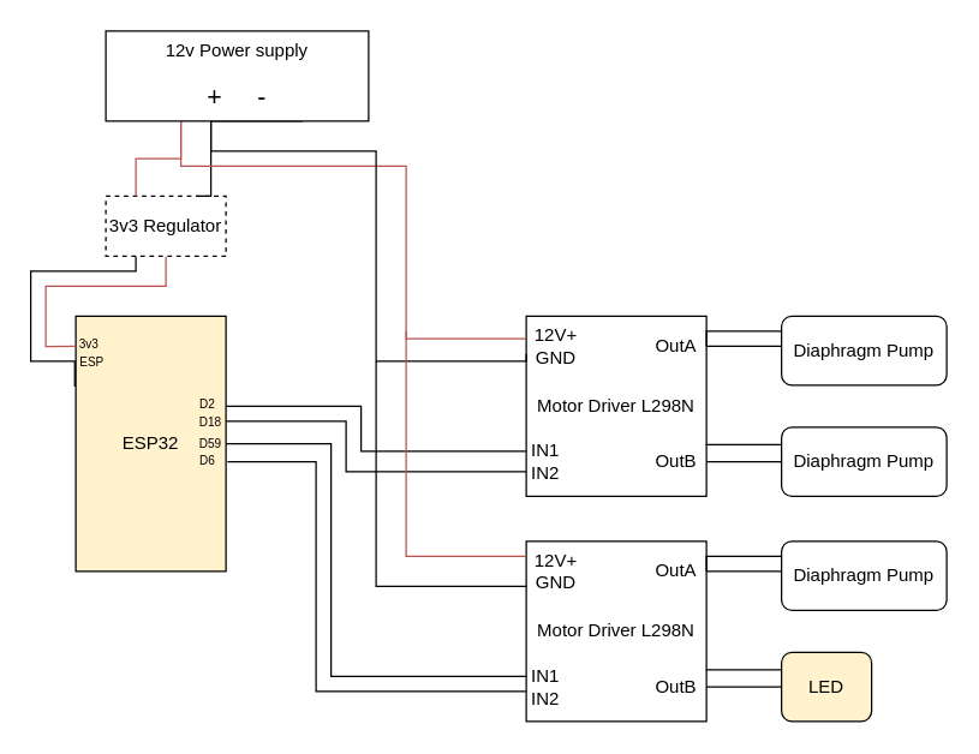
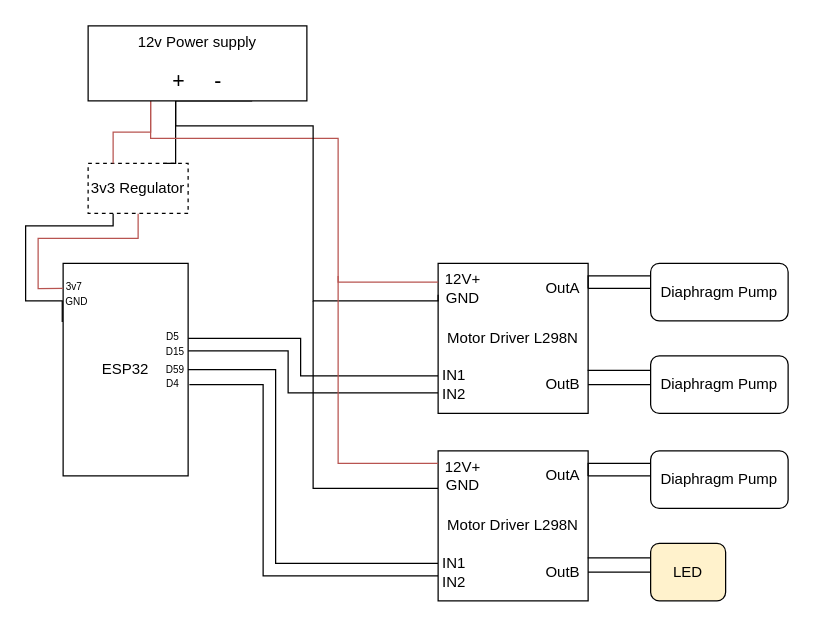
  <mxCell id="0" />
  <mxCell id="1" parent="0" />
  <mxCell id="2" style="edgeStyle=orthogonalEdgeStyle;rounded=0;orthogonalLoop=1;jettySize=auto;html=1;entryX=0;entryY=0.75;entryDx=0;entryDy=0;endArrow=none;endFill=0;" edge="1" parent="1" source="4" target="5"><mxGeometry relative="1" as="geometry"><Array as="points"><mxPoint x="240" y="270" /><mxPoint x="240" y="300" /></Array></mxGeometry></mxCell>
  <mxCell id="3" style="edgeStyle=orthogonalEdgeStyle;rounded=0;orthogonalLoop=1;jettySize=auto;html=1;entryX=0.003;entryY=0.863;entryDx=0;entryDy=0;entryPerimeter=0;endArrow=none;endFill=0;" edge="1" parent="1" source="4" target="5"><mxGeometry relative="1" as="geometry"><Array as="points"><mxPoint x="230" y="280" /><mxPoint x="230" y="314" /></Array></mxGeometry></mxCell>
- <mxCell id="4" value="ESP32" style="rounded=0;whiteSpace=wrap;html=1;fillColor=#fff2cc;" vertex="1" parent="1"><mxGeometry x="50" y="210" width="100" height="170" as="geometry" /></mxCell>
+ <mxCell id="4" value="ESP32" style="rounded=0;whiteSpace=wrap;html=1;" vertex="1" parent="1"><mxGeometry x="50" y="210" width="100" height="170" as="geometry" /></mxCell>
  <mxCell id="5" value="Motor Driver L298N" style="whiteSpace=wrap;html=1;aspect=fixed;" vertex="1" parent="1"><mxGeometry x="350" y="210" width="120" height="120" as="geometry" /></mxCell>
  <mxCell id="6" style="edgeStyle=orthogonalEdgeStyle;rounded=0;orthogonalLoop=1;jettySize=auto;html=1;entryX=0;entryY=0.118;entryDx=0;entryDy=0;entryPerimeter=0;endArrow=none;endFill=0;fillColor=#f8cecc;strokeColor=#b85450;" edge="1" parent="1" source="8" target="4"><mxGeometry relative="1" as="geometry" /></mxCell>
  <mxCell id="7" style="edgeStyle=orthogonalEdgeStyle;rounded=0;orthogonalLoop=1;jettySize=auto;html=1;exitX=0.25;exitY=1;exitDx=0;exitDy=0;entryX=-0.007;entryY=0.276;entryDx=0;entryDy=0;entryPerimeter=0;endArrow=none;endFill=0;" edge="1" parent="1" source="8" target="4"><mxGeometry relative="1" as="geometry"><Array as="points"><mxPoint x="90" y="180" /><mxPoint x="20" y="180" /><mxPoint x="20" y="240" /><mxPoint x="49" y="240" /></Array></mxGeometry></mxCell>
  <mxCell id="8" value="3v3 Regulator" style="rounded=0;whiteSpace=wrap;html=1;dashed=1;" vertex="1" parent="1"><mxGeometry x="70" y="130" width="80" height="40" as="geometry" /></mxCell>
  <mxCell id="9" style="edgeStyle=orthogonalEdgeStyle;rounded=0;orthogonalLoop=1;jettySize=auto;html=1;entryX=0.25;entryY=0;entryDx=0;entryDy=0;endArrow=none;endFill=0;fillColor=#f8cecc;strokeColor=#b85450;" edge="1" parent="1" source="13" target="8"><mxGeometry relative="1" as="geometry"><Array as="points"><mxPoint x="120" y="105" /><mxPoint x="90" y="105" /></Array></mxGeometry></mxCell>
  <mxCell id="10" style="edgeStyle=orthogonalEdgeStyle;rounded=0;orthogonalLoop=1;jettySize=auto;html=1;entryX=0.75;entryY=0;entryDx=0;entryDy=0;endArrow=none;endFill=0;" edge="1" parent="1" source="13" target="8"><mxGeometry relative="1" as="geometry"><Array as="points"><mxPoint x="140" y="130" /></Array></mxGeometry></mxCell>
  <mxCell id="11" style="edgeStyle=orthogonalEdgeStyle;rounded=0;orthogonalLoop=1;jettySize=auto;html=1;entryX=0;entryY=0.25;entryDx=0;entryDy=0;endArrow=none;endFill=0;fillColor=#f8cecc;strokeColor=#b85450;" edge="1" parent="1" source="13" target="14"><mxGeometry relative="1" as="geometry"><Array as="points"><mxPoint x="120" y="110" /><mxPoint x="270" y="110" /><mxPoint x="270" y="225" /></Array></mxGeometry></mxCell>
  <mxCell id="12" style="edgeStyle=orthogonalEdgeStyle;rounded=0;orthogonalLoop=1;jettySize=auto;html=1;exitX=0.75;exitY=1;exitDx=0;exitDy=0;entryX=0;entryY=0.75;entryDx=0;entryDy=0;endArrow=none;endFill=0;" edge="1" parent="1" source="13" target="14"><mxGeometry relative="1" as="geometry"><Array as="points"><mxPoint x="140" y="80" /><mxPoint x="140" y="100" /><mxPoint x="250" y="100" /><mxPoint x="250" y="240" /><mxPoint x="350" y="240" /></Array></mxGeometry></mxCell>
  <mxCell id="13" value="12v Power supply&lt;br&gt;&lt;br&gt;&lt;font style=&quot;font-size: 17px&quot;&gt;+&amp;nbsp; &amp;nbsp; &amp;nbsp;-&lt;/font&gt;&lt;br&gt;" style="rounded=0;whiteSpace=wrap;html=1;" vertex="1" parent="1"><mxGeometry x="70" y="20" width="175" height="60" as="geometry" /></mxCell>
  <mxCell id="14" value="12V+ GND&lt;br&gt;" style="text;html=1;strokeColor=none;fillColor=none;align=center;verticalAlign=middle;whiteSpace=wrap;rounded=0;" vertex="1" parent="1"><mxGeometry x="350" y="220" width="40" height="20" as="geometry" /></mxCell>
  <mxCell id="15" style="edgeStyle=orthogonalEdgeStyle;rounded=0;orthogonalLoop=1;jettySize=auto;html=1;entryX=1;entryY=0.5;entryDx=0;entryDy=0;endArrow=none;endFill=0;" edge="1" parent="1" source="17" target="18"><mxGeometry relative="1" as="geometry"><Array as="points"><mxPoint x="470" y="220" /></Array></mxGeometry></mxCell>
  <mxCell id="16" value="" style="edgeStyle=orthogonalEdgeStyle;rounded=0;orthogonalLoop=1;jettySize=auto;html=1;endArrow=none;endFill=0;" edge="1" parent="1" source="17" target="18"><mxGeometry relative="1" as="geometry"><Array as="points"><mxPoint x="510" y="230" /><mxPoint x="510" y="230" /></Array></mxGeometry></mxCell>
  <mxCell id="17" value="Diaphragm Pump" style="rounded=1;whiteSpace=wrap;html=1;" vertex="1" parent="1"><mxGeometry x="520" y="210" width="110" height="46" as="geometry" /></mxCell>
  <mxCell id="18" value="OutA" style="text;html=1;strokeColor=none;fillColor=none;align=center;verticalAlign=middle;whiteSpace=wrap;rounded=0;" vertex="1" parent="1"><mxGeometry x="430" y="220" width="40" height="20" as="geometry" /></mxCell>
  <mxCell id="19" value="OutB" style="text;html=1;strokeColor=none;fillColor=none;align=center;verticalAlign=middle;whiteSpace=wrap;rounded=0;" vertex="1" parent="1"><mxGeometry x="430" y="297" width="40" height="20" as="geometry" /></mxCell>
  <mxCell id="20" style="edgeStyle=orthogonalEdgeStyle;rounded=0;orthogonalLoop=1;jettySize=auto;html=1;exitX=0;exitY=0.25;exitDx=0;exitDy=0;entryX=0.997;entryY=0.713;entryDx=0;entryDy=0;entryPerimeter=0;endArrow=none;endFill=0;" edge="1" parent="1" source="22" target="5"><mxGeometry relative="1" as="geometry" /></mxCell>
  <mxCell id="21" style="edgeStyle=orthogonalEdgeStyle;rounded=0;orthogonalLoop=1;jettySize=auto;html=1;entryX=1;entryY=0.5;entryDx=0;entryDy=0;endArrow=none;endFill=0;" edge="1" parent="1" source="22" target="19"><mxGeometry relative="1" as="geometry" /></mxCell>
  <mxCell id="22" value="Diaphragm Pump" style="rounded=1;whiteSpace=wrap;html=1;" vertex="1" parent="1"><mxGeometry x="520" y="284" width="110" height="46" as="geometry" /></mxCell>
  <mxCell id="23" value="IN1&lt;br&gt;IN2&lt;br&gt;" style="text;html=1;strokeColor=none;fillColor=none;align=center;verticalAlign=middle;whiteSpace=wrap;rounded=0;" vertex="1" parent="1"><mxGeometry x="343" y="297" width="40" height="20" as="geometry" /></mxCell>
  <mxCell id="24" style="edgeStyle=orthogonalEdgeStyle;rounded=0;orthogonalLoop=1;jettySize=auto;html=1;endArrow=none;endFill=0;" edge="1" parent="1" source="27"><mxGeometry relative="1" as="geometry"><mxPoint x="250" y="240" as="targetPoint" /><Array as="points"><mxPoint x="250" y="390" /></Array></mxGeometry></mxCell>
  <mxCell id="25" style="edgeStyle=orthogonalEdgeStyle;rounded=0;orthogonalLoop=1;jettySize=auto;html=1;entryX=1;entryY=0.5;entryDx=0;entryDy=0;endArrow=none;endFill=0;" edge="1" parent="1" source="27" target="4"><mxGeometry relative="1" as="geometry"><Array as="points"><mxPoint x="220" y="450" /><mxPoint x="220" y="295" /></Array></mxGeometry></mxCell>
  <mxCell id="26" style="edgeStyle=orthogonalEdgeStyle;rounded=0;orthogonalLoop=1;jettySize=auto;html=1;endArrow=none;endFill=0;" edge="1" parent="1" source="27"><mxGeometry relative="1" as="geometry"><mxPoint x="151" y="307" as="targetPoint" /><Array as="points"><mxPoint x="210" y="460" /><mxPoint x="210" y="307" /><mxPoint x="151" y="307" /></Array></mxGeometry></mxCell>
  <mxCell id="27" value="Motor Driver L298N" style="whiteSpace=wrap;html=1;aspect=fixed;" vertex="1" parent="1"><mxGeometry x="350" y="360" width="120" height="120" as="geometry" /></mxCell>
  <mxCell id="28" style="edgeStyle=orthogonalEdgeStyle;rounded=0;orthogonalLoop=1;jettySize=auto;html=1;endArrow=none;endFill=0;fillColor=#f8cecc;strokeColor=#b85450;" edge="1" parent="1" source="29"><mxGeometry relative="1" as="geometry"><mxPoint x="270" y="220" as="targetPoint" /><Array as="points"><mxPoint x="270" y="370" /></Array></mxGeometry></mxCell>
  <mxCell id="29" value="12V+ GND&lt;br&gt;" style="text;html=1;strokeColor=none;fillColor=none;align=center;verticalAlign=middle;whiteSpace=wrap;rounded=0;" vertex="1" parent="1"><mxGeometry x="350" y="370" width="40" height="20" as="geometry" /></mxCell>
  <mxCell id="30" style="edgeStyle=orthogonalEdgeStyle;rounded=0;orthogonalLoop=1;jettySize=auto;html=1;entryX=1;entryY=0.5;entryDx=0;entryDy=0;endArrow=none;endFill=0;" edge="1" parent="1" source="32" target="33"><mxGeometry relative="1" as="geometry"><Array as="points"><mxPoint x="470" y="370" /></Array></mxGeometry></mxCell>
  <mxCell id="31" value="" style="edgeStyle=orthogonalEdgeStyle;rounded=0;orthogonalLoop=1;jettySize=auto;html=1;endArrow=none;endFill=0;" edge="1" parent="1" source="32" target="33"><mxGeometry relative="1" as="geometry"><Array as="points"><mxPoint x="510" y="380" /><mxPoint x="510" y="380" /></Array></mxGeometry></mxCell>
  <mxCell id="32" value="Diaphragm Pump" style="rounded=1;whiteSpace=wrap;html=1;" vertex="1" parent="1"><mxGeometry x="520" y="360" width="110" height="46" as="geometry" /></mxCell>
  <mxCell id="33" value="OutA" style="text;html=1;strokeColor=none;fillColor=none;align=center;verticalAlign=middle;whiteSpace=wrap;rounded=0;" vertex="1" parent="1"><mxGeometry x="430" y="370" width="40" height="20" as="geometry" /></mxCell>
  <mxCell id="34" value="OutB" style="text;html=1;strokeColor=none;fillColor=none;align=center;verticalAlign=middle;whiteSpace=wrap;rounded=0;" vertex="1" parent="1"><mxGeometry x="430" y="447" width="40" height="20" as="geometry" /></mxCell>
  <mxCell id="35" style="edgeStyle=orthogonalEdgeStyle;rounded=0;orthogonalLoop=1;jettySize=auto;html=1;exitX=0;exitY=0.25;exitDx=0;exitDy=0;entryX=0.997;entryY=0.713;entryDx=0;entryDy=0;entryPerimeter=0;endArrow=none;endFill=0;" edge="1" parent="1" source="37" target="27"><mxGeometry relative="1" as="geometry" /></mxCell>
  <mxCell id="36" style="edgeStyle=orthogonalEdgeStyle;rounded=0;orthogonalLoop=1;jettySize=auto;html=1;entryX=1;entryY=0.5;entryDx=0;entryDy=0;endArrow=none;endFill=0;" edge="1" parent="1" source="37" target="34"><mxGeometry relative="1" as="geometry" /></mxCell>
  <mxCell id="37" value="LED" style="rounded=1;whiteSpace=wrap;html=1;fillColor=#fff2cc;" vertex="1" parent="1"><mxGeometry x="520" y="434" width="60" height="46" as="geometry" /></mxCell>
  <mxCell id="38" value="IN1&lt;br&gt;IN2&lt;br&gt;" style="text;html=1;strokeColor=none;fillColor=none;align=center;verticalAlign=middle;whiteSpace=wrap;rounded=0;" vertex="1" parent="1"><mxGeometry x="343" y="447" width="40" height="20" as="geometry" /></mxCell>
- <mxCell id="39" value="&lt;font style=&quot;font-size: 8px&quot;&gt;D2&lt;/font&gt;" style="text;html=1;strokeColor=none;fillColor=none;align=center;verticalAlign=middle;whiteSpace=wrap;rounded=0;" vertex="1" parent="1"><mxGeometry x="118" y="258" width="40" height="20" as="geometry" /></mxCell>
- <mxCell id="40" value="&lt;font style=&quot;font-size: 8px&quot;&gt;D18&lt;/font&gt;" style="text;html=1;strokeColor=none;fillColor=none;align=center;verticalAlign=middle;whiteSpace=wrap;rounded=0;" vertex="1" parent="1"><mxGeometry x="120" y="270" width="40" height="20" as="geometry" /></mxCell>
+ <mxCell id="39" value="&lt;font style=&quot;font-size: 8px&quot;&gt;D5&lt;/font&gt;" style="text;html=1;strokeColor=none;fillColor=none;align=center;verticalAlign=middle;whiteSpace=wrap;rounded=0;" vertex="1" parent="1"><mxGeometry x="118" y="258" width="40" height="20" as="geometry" /></mxCell>
+ <mxCell id="40" value="&lt;font style=&quot;font-size: 8px&quot;&gt;D15&lt;/font&gt;" style="text;html=1;strokeColor=none;fillColor=none;align=center;verticalAlign=middle;whiteSpace=wrap;rounded=0;" vertex="1" parent="1"><mxGeometry x="120" y="270" width="40" height="20" as="geometry" /></mxCell>
  <mxCell id="41" value="&lt;font style=&quot;font-size: 8px&quot;&gt;D59&lt;/font&gt;" style="text;html=1;strokeColor=none;fillColor=none;align=center;verticalAlign=middle;whiteSpace=wrap;rounded=0;" vertex="1" parent="1"><mxGeometry x="120" y="284" width="40" height="20" as="geometry" /></mxCell>
- <mxCell id="42" value="&lt;div style=&quot;text-align: right&quot;&gt;&lt;span style=&quot;font-size: 8px&quot;&gt;D6&lt;/span&gt;&lt;/div&gt;" style="text;html=1;strokeColor=none;fillColor=none;align=center;verticalAlign=middle;whiteSpace=wrap;rounded=0;" vertex="1" parent="1"><mxGeometry x="129" y="295" width="18" height="20" as="geometry" /></mxCell>
- <mxCell id="43" value="&lt;font style=&quot;font-size: 8px&quot;&gt;3v3&lt;/font&gt;" style="text;html=1;strokeColor=none;fillColor=none;align=center;verticalAlign=middle;whiteSpace=wrap;rounded=0;" vertex="1" parent="1"><mxGeometry x="49" y="223" width="20" height="10" as="geometry" /></mxCell>
- <mxCell id="44" value="&lt;font style=&quot;font-size: 8px&quot;&gt;ESP&lt;/font&gt;" style="text;html=1;strokeColor=none;fillColor=none;align=center;verticalAlign=middle;whiteSpace=wrap;rounded=0;" vertex="1" parent="1"><mxGeometry x="51" y="235" width="20" height="10" as="geometry" /></mxCell>
+ <mxCell id="42" value="&lt;div style=&quot;text-align: right&quot;&gt;&lt;span style=&quot;font-size: 8px&quot;&gt;D4&lt;/span&gt;&lt;/div&gt;" style="text;html=1;strokeColor=none;fillColor=none;align=center;verticalAlign=middle;whiteSpace=wrap;rounded=0;" vertex="1" parent="1"><mxGeometry x="129" y="295" width="18" height="20" as="geometry" /></mxCell>
+ <mxCell id="43" value="&lt;font style=&quot;font-size: 8px&quot;&gt;3v7&lt;/font&gt;" style="text;html=1;strokeColor=none;fillColor=none;align=center;verticalAlign=middle;whiteSpace=wrap;rounded=0;" vertex="1" parent="1"><mxGeometry x="49" y="223" width="20" height="10" as="geometry" /></mxCell>
+ <mxCell id="44" value="&lt;font style=&quot;font-size: 8px&quot;&gt;GND&lt;/font&gt;" style="text;html=1;strokeColor=none;fillColor=none;align=center;verticalAlign=middle;whiteSpace=wrap;rounded=0;" vertex="1" parent="1"><mxGeometry x="51" y="235" width="20" height="10" as="geometry" /></mxCell>
